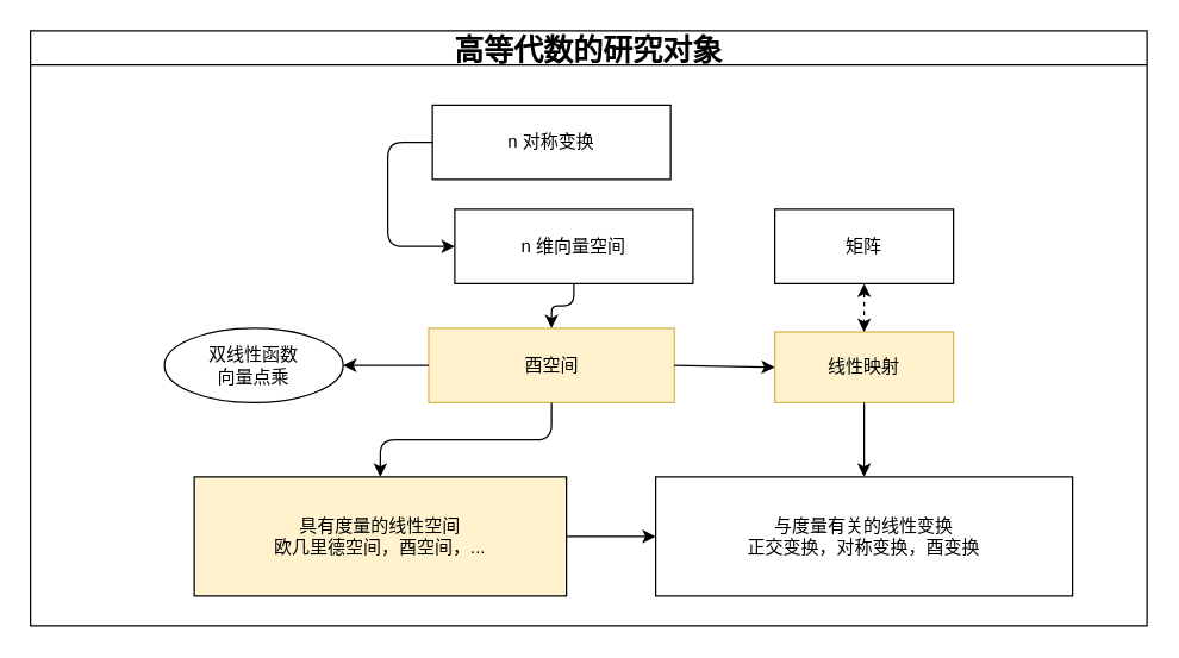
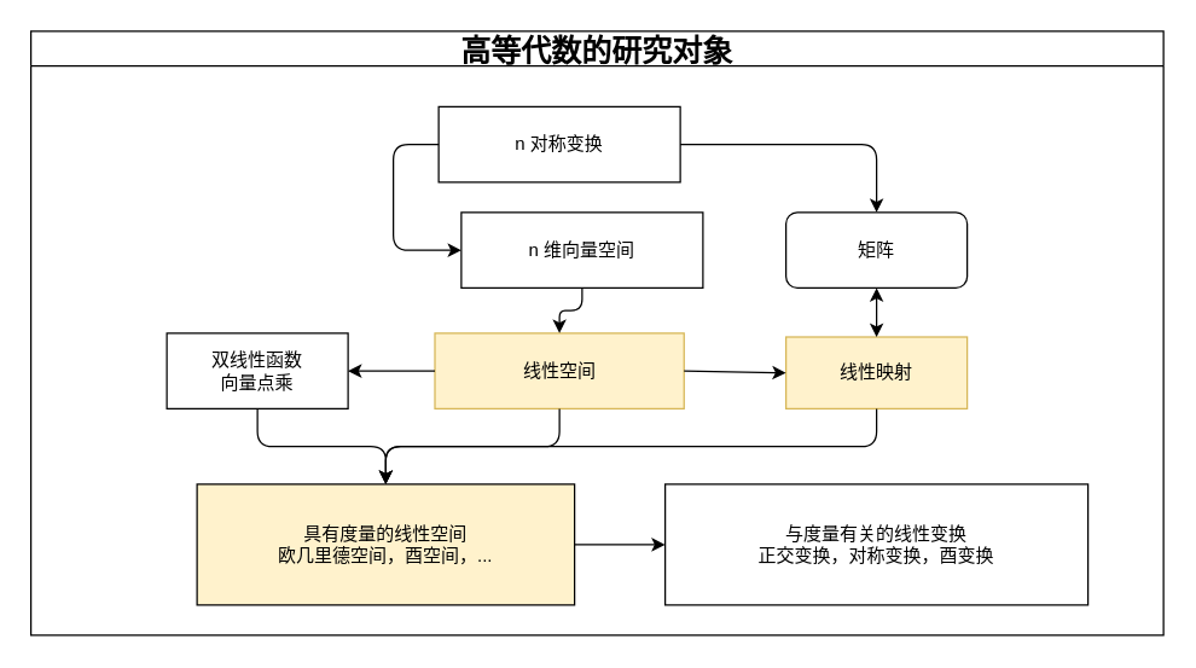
  <mxCell id="0" />
  <mxCell id="1" parent="0" />
  <mxCell id="2" value="高等代数的研究对象" style="swimlane;labelBackgroundColor=none;sketch=0;fontSize=20;fontColor=#000000;strokeWidth=1;gradientColor=none;" vertex="1" parent="1"><mxGeometry x="20" y="20" width="750" height="400" as="geometry"><mxRectangle x="20" y="30" width="210" height="30" as="alternateBounds" /></mxGeometry></mxCell>
  <mxCell id="3" value="" style="group" vertex="1" connectable="0" parent="2"><mxGeometry x="20" y="40" width="680" height="340" as="geometry" /></mxCell>
  <mxCell id="4" value="n 对称变换" style="rounded=0;whiteSpace=wrap;html=1;" vertex="1" parent="3"><mxGeometry x="250" y="10" width="160" height="50" as="geometry" /></mxCell>
  <mxCell id="5" value="n 维向量空间" style="rounded=0;whiteSpace=wrap;html=1;" vertex="1" parent="3"><mxGeometry x="265" y="80" width="160" height="50" as="geometry" /></mxCell>
  <mxCell id="6" style="edgeStyle=orthogonalEdgeStyle;html=1;exitX=0;exitY=0.5;exitDx=0;exitDy=0;entryX=0;entryY=0.5;entryDx=0;entryDy=0;" edge="1" parent="3" source="4" target="5"><mxGeometry relative="1" as="geometry"><Array as="points"><mxPoint x="220" y="35" /><mxPoint x="220" y="105" /></Array></mxGeometry></mxCell>
- <mxCell id="7" value="酉空间" style="rounded=0;whiteSpace=wrap;html=1;fillColor=#fff2cc;strokeColor=#d6b656;" vertex="1" parent="3"><mxGeometry x="247.5" y="160" width="165" height="50" as="geometry" /></mxCell>
+ <mxCell id="7" value="线性空间" style="rounded=0;whiteSpace=wrap;html=1;fillColor=#fff2cc;strokeColor=#d6b656;" vertex="1" parent="3"><mxGeometry x="247.5" y="160" width="165" height="50" as="geometry" /></mxCell>
  <mxCell id="8" style="edgeStyle=orthogonalEdgeStyle;html=1;exitX=0.5;exitY=1;exitDx=0;exitDy=0;entryX=0.5;entryY=0;entryDx=0;entryDy=0;startArrow=none;startFill=0;" edge="1" parent="3" source="5" target="7"><mxGeometry relative="1" as="geometry" /></mxCell>
- <mxCell id="9" value="矩阵" style="rounded=0;whiteSpace=wrap;html=1;" vertex="1" parent="3"><mxGeometry x="480" y="80" width="120" height="50" as="geometry" /></mxCell>
+ <mxCell id="9" value="矩阵" style="whiteSpace=wrap;html=1;rounded=1;" vertex="1" parent="3"><mxGeometry x="480" y="80" width="120" height="50" as="geometry" /></mxCell>
+ <mxCell id="10" style="edgeStyle=orthogonalEdgeStyle;html=1;exitX=1;exitY=0.5;exitDx=0;exitDy=0;entryX=0.5;entryY=0;entryDx=0;entryDy=0;" edge="1" parent="3" source="4" target="9"><mxGeometry relative="1" as="geometry" /></mxCell>
  <mxCell id="11" value="线性映射" style="whiteSpace=wrap;html=1;rounded=0;fillColor=#fff2cc;strokeColor=#d6b656;" vertex="1" parent="3"><mxGeometry x="480" y="162.5" width="120" height="47.5" as="geometry" /></mxCell>
  <mxCell id="12" style="edgeStyle=none;html=1;exitX=1;exitY=0.5;exitDx=0;exitDy=0;entryX=0;entryY=0.5;entryDx=0;entryDy=0;" edge="1" parent="3" source="7" target="11"><mxGeometry relative="1" as="geometry" /></mxCell>
- <mxCell id="13" value="" style="edgeStyle=none;html=1;startArrow=classic;startFill=1;dashed=1;" edge="1" parent="3" source="9" target="11"><mxGeometry relative="1" as="geometry" /></mxCell>
- <mxCell id="14" value="双线性函数&lt;br&gt;向量点乘" style="ellipse;whiteSpace=wrap;html=1;" vertex="1" parent="3"><mxGeometry x="70" y="160" width="120" height="50" as="geometry" /></mxCell>
+ <mxCell id="13" value="" style="edgeStyle=none;html=1;startArrow=classic;startFill=1;" edge="1" parent="3" source="9" target="11"><mxGeometry relative="1" as="geometry" /></mxCell>
+ <mxCell id="14" value="双线性函数&lt;br&gt;向量点乘" style="whiteSpace=wrap;html=1;rounded=0;" vertex="1" parent="3"><mxGeometry x="70" y="160" width="120" height="50" as="geometry" /></mxCell>
  <mxCell id="15" value="" style="edgeStyle=none;html=1;" edge="1" parent="3" source="7" target="14"><mxGeometry relative="1" as="geometry" /></mxCell>
  <mxCell id="16" value="具有度量的线性空间&lt;br&gt;欧几里德空间，酉空间，..." style="whiteSpace=wrap;html=1;rounded=0;fillColor=#fff2cc;" vertex="1" parent="3"><mxGeometry x="90" y="260" width="250" height="80" as="geometry" /></mxCell>
  <mxCell id="17" style="edgeStyle=orthogonalEdgeStyle;html=1;exitX=0.5;exitY=1;exitDx=0;exitDy=0;entryX=0.5;entryY=0;entryDx=0;entryDy=0;" edge="1" parent="3" source="7" target="16"><mxGeometry relative="1" as="geometry"><mxPoint x="200" y="270" as="targetPoint" /></mxGeometry></mxCell>
+ <mxCell id="18" style="edgeStyle=orthogonalEdgeStyle;html=1;exitX=0.5;exitY=1;exitDx=0;exitDy=0;" edge="1" parent="3" source="14" target="16"><mxGeometry relative="1" as="geometry" /></mxCell>
  <mxCell id="19" value="与度量有关的线性变换&lt;br&gt;正交变换，对称变换，酉变换" style="whiteSpace=wrap;html=1;rounded=0;" vertex="1" parent="3"><mxGeometry x="400" y="260" width="280" height="80" as="geometry" /></mxCell>
- <mxCell id="20" style="edgeStyle=orthogonalEdgeStyle;html=1;exitX=0.5;exitY=1;exitDx=0;exitDy=0;startArrow=none;startFill=0;" edge="1" parent="3" source="11" target="19"><mxGeometry relative="1" as="geometry" /></mxCell>
+ <mxCell id="20" style="edgeStyle=orthogonalEdgeStyle;html=1;exitX=0.5;exitY=1;exitDx=0;exitDy=0;startArrow=none;startFill=0;" edge="1" parent="3" source="11" target="16"><mxGeometry relative="1" as="geometry" /></mxCell>
  <mxCell id="21" value="" style="edgeStyle=orthogonalEdgeStyle;html=1;startArrow=none;startFill=0;" edge="1" parent="3" source="16" target="19"><mxGeometry relative="1" as="geometry" /></mxCell>
